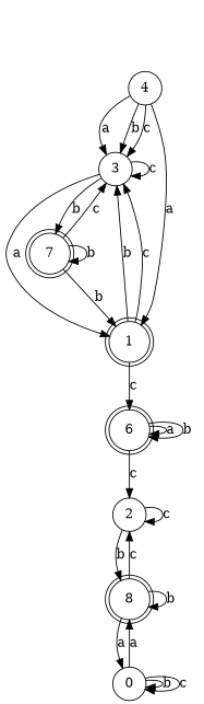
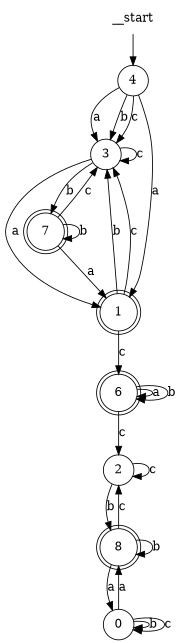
  digraph {
    node [shape=circle]
+   __start [shape=none]
    n2 [label=4]
    n3 [label=3]
    n4 [label=1 shape=doublecircle]
    n5 [label=7 shape=doublecircle]
    n6 [label=0]
    n7 [label=8 shape=doublecircle]
    n8 [label=2]
    n9 [label=6 shape=doublecircle]
+   __start -> n2
    n2 -> n3 [label=a]
    n2 -> n3 [label=b]
    n2 -> n3 [label=c]
    n2 -> n4 [label=a]
    n3 -> n3 [label=c]
    n3 -> n4 [label=a]
    n3 -> n5 [label=b]
    n4 -> n3 [label=b]
    n4 -> n3 [label=c]
    n4 -> n9 [label=c]
    n5 -> n3 [label=c]
-   n5 -> n4 [label=b]
+   n5 -> n4 [label=a]
    n5 -> n5 [label=b]
    n6 -> n6 [label=b]
    n6 -> n6 [label=c]
    n6 -> n7 [label=a]
    n7 -> n6 [label=a]
    n7 -> n7 [label=b]
    n7 -> n8 [label=c]
    n8 -> n7 [label=b]
    n8 -> n8 [label=c]
    n9 -> n8 [label=c]
    n9 -> n9 [label=a]
    n9 -> n9 [label=b]
  }
